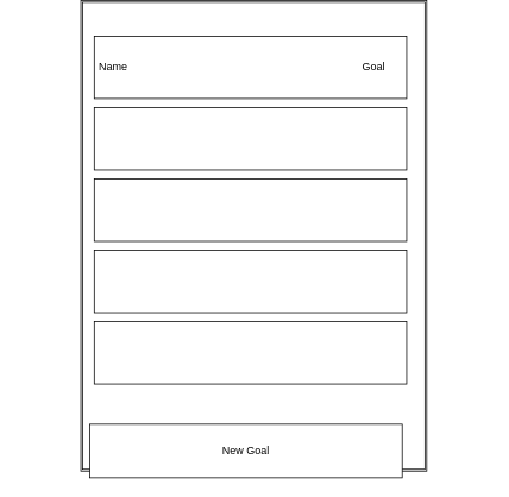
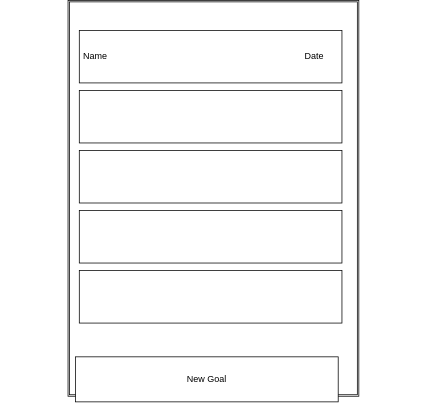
  <mxCell id="0" />
  <mxCell id="1" parent="0" />
  <mxCell id="2" value="" style="shape=ext;double=1;rounded=0;whiteSpace=wrap;html=1;rotation=90;" vertex="1" parent="1"><mxGeometry x="20" y="50" width="527.5" height="387.5" as="geometry" /></mxCell>
- <mxCell id="3" value="&amp;nbsp;Name&amp;nbsp; &amp;nbsp; &amp;nbsp; &amp;nbsp; &amp;nbsp; &amp;nbsp; &amp;nbsp; &amp;nbsp; &amp;nbsp; &amp;nbsp; &amp;nbsp; &amp;nbsp; &amp;nbsp; &amp;nbsp; &amp;nbsp; &amp;nbsp; &amp;nbsp; &amp;nbsp; &amp;nbsp; &amp;nbsp; &amp;nbsp; &amp;nbsp; &amp;nbsp; &amp;nbsp; &amp;nbsp; &amp;nbsp; &amp;nbsp; &amp;nbsp; &amp;nbsp; &amp;nbsp; &amp;nbsp; &amp;nbsp; &amp;nbsp; &amp;nbsp; &amp;nbsp; &amp;nbsp; &amp;nbsp; &amp;nbsp; &amp;nbsp; &amp;nbsp;Goal" style="rounded=0;whiteSpace=wrap;html=1;fillColor=#ffffff;align=left;" vertex="1" parent="1"><mxGeometry x="105" y="20" width="350" height="70" as="geometry" /></mxCell>
+ <mxCell id="3" value="&amp;nbsp;Name&amp;nbsp; &amp;nbsp; &amp;nbsp; &amp;nbsp; &amp;nbsp; &amp;nbsp; &amp;nbsp; &amp;nbsp; &amp;nbsp; &amp;nbsp; &amp;nbsp; &amp;nbsp; &amp;nbsp; &amp;nbsp; &amp;nbsp; &amp;nbsp; &amp;nbsp; &amp;nbsp; &amp;nbsp; &amp;nbsp; &amp;nbsp; &amp;nbsp; &amp;nbsp; &amp;nbsp; &amp;nbsp; &amp;nbsp; &amp;nbsp; &amp;nbsp; &amp;nbsp; &amp;nbsp; &amp;nbsp; &amp;nbsp; &amp;nbsp; &amp;nbsp; &amp;nbsp; &amp;nbsp; &amp;nbsp; &amp;nbsp; &amp;nbsp; &amp;nbsp;Date" style="rounded=0;whiteSpace=wrap;html=1;fillColor=#ffffff;align=left;" vertex="1" parent="1"><mxGeometry x="105" y="20" width="350" height="70" as="geometry" /></mxCell>
  <mxCell id="4" value="" style="rounded=0;whiteSpace=wrap;html=1;fillColor=#ffffff;" vertex="1" parent="1"><mxGeometry x="105" y="100" width="350" height="70" as="geometry" /></mxCell>
  <mxCell id="5" value="" style="rounded=0;whiteSpace=wrap;html=1;fillColor=#ffffff;" vertex="1" parent="1"><mxGeometry x="105" y="180" width="350" height="70" as="geometry" /></mxCell>
  <mxCell id="6" value="" style="rounded=0;whiteSpace=wrap;html=1;fillColor=#ffffff;" vertex="1" parent="1"><mxGeometry x="105" y="260" width="350" height="70" as="geometry" /></mxCell>
  <mxCell id="7" value="" style="rounded=0;whiteSpace=wrap;html=1;fillColor=#ffffff;" vertex="1" parent="1"><mxGeometry x="105" y="340" width="350" height="70" as="geometry" /></mxCell>
  <mxCell id="8" value="New Goal" style="rounded=0;whiteSpace=wrap;html=1;fillColor=#ffffff;" vertex="1" parent="1"><mxGeometry x="100" y="455" width="350" height="60" as="geometry" /></mxCell>
